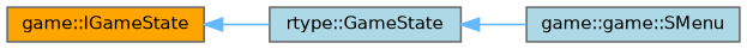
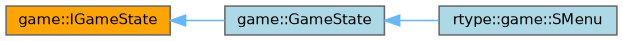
  digraph {
    rankdir=LR
    node [color=gray40 fillcolor=lightblue fontname=Helvetica fontsize=10 shape=box style=filled]
    edge [color=steelblue1 dir=back fontname=Helvetica fontsize=10 labelfontname=Helvetica labelfontsize=10 style=solid]
-   n1 [fontcolor=black height=0.2 label="game::game::SMenu" width=0.4]
-   n2 [height=0.2 label="rtype::GameState" width=0.4]
+   n1 [fontcolor=black height=0.2 label="rtype::game::SMenu" width=0.4]
+   n2 [height=0.2 label="game::GameState" width=0.4]
    n3 [fillcolor=orange height=0.2 label="game::IGameState" width=0.4]
    n2 -> n1
    n3 -> n2
  }
